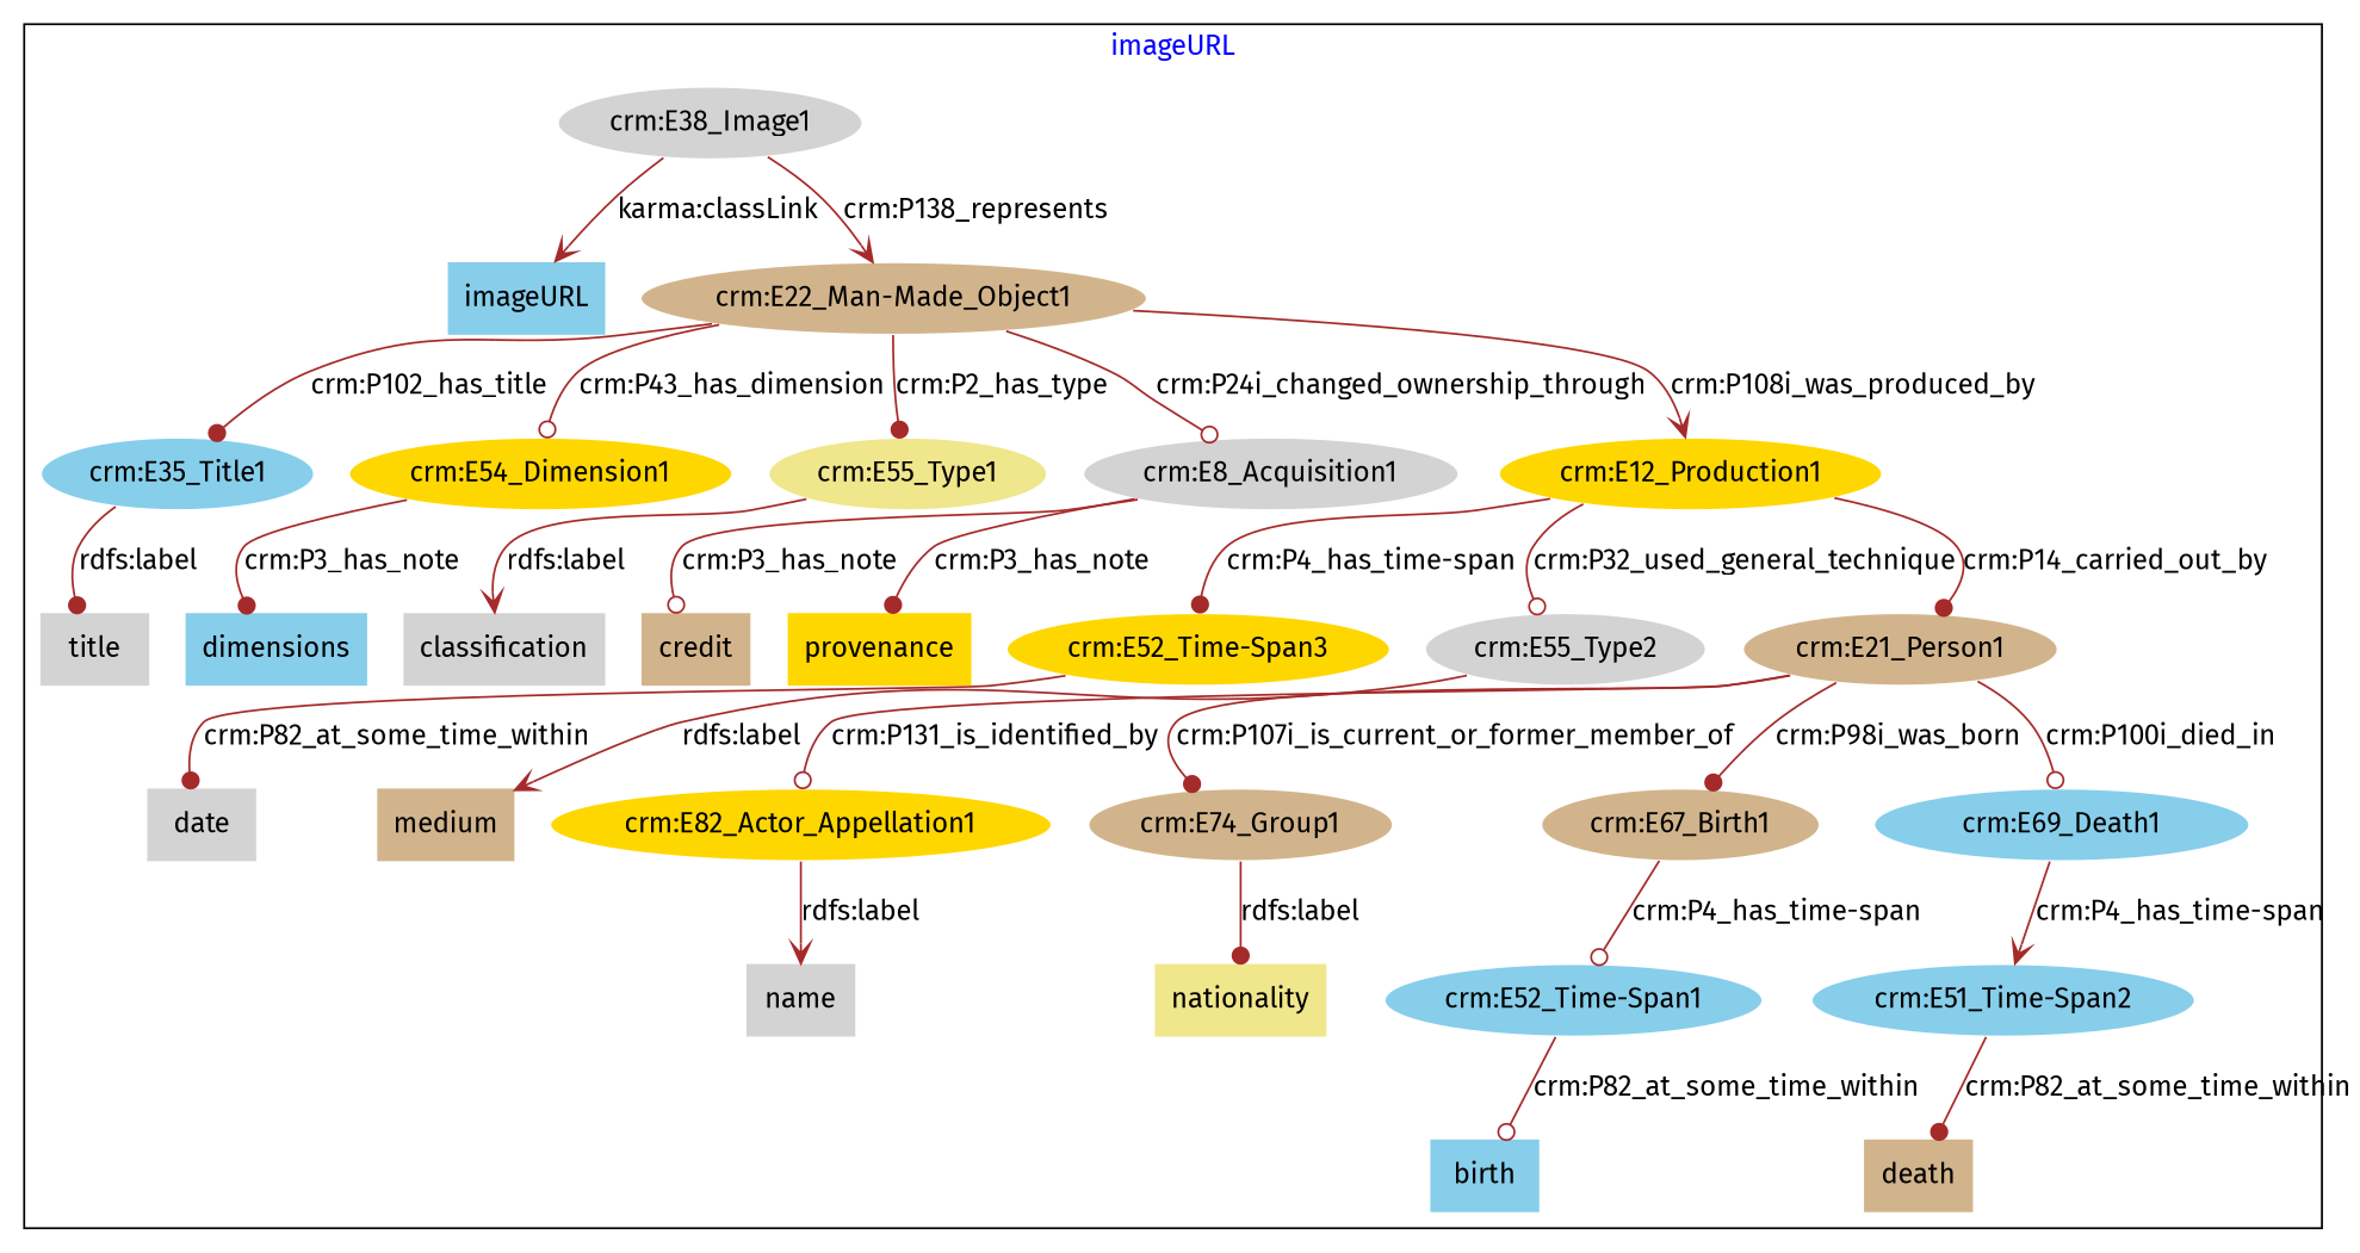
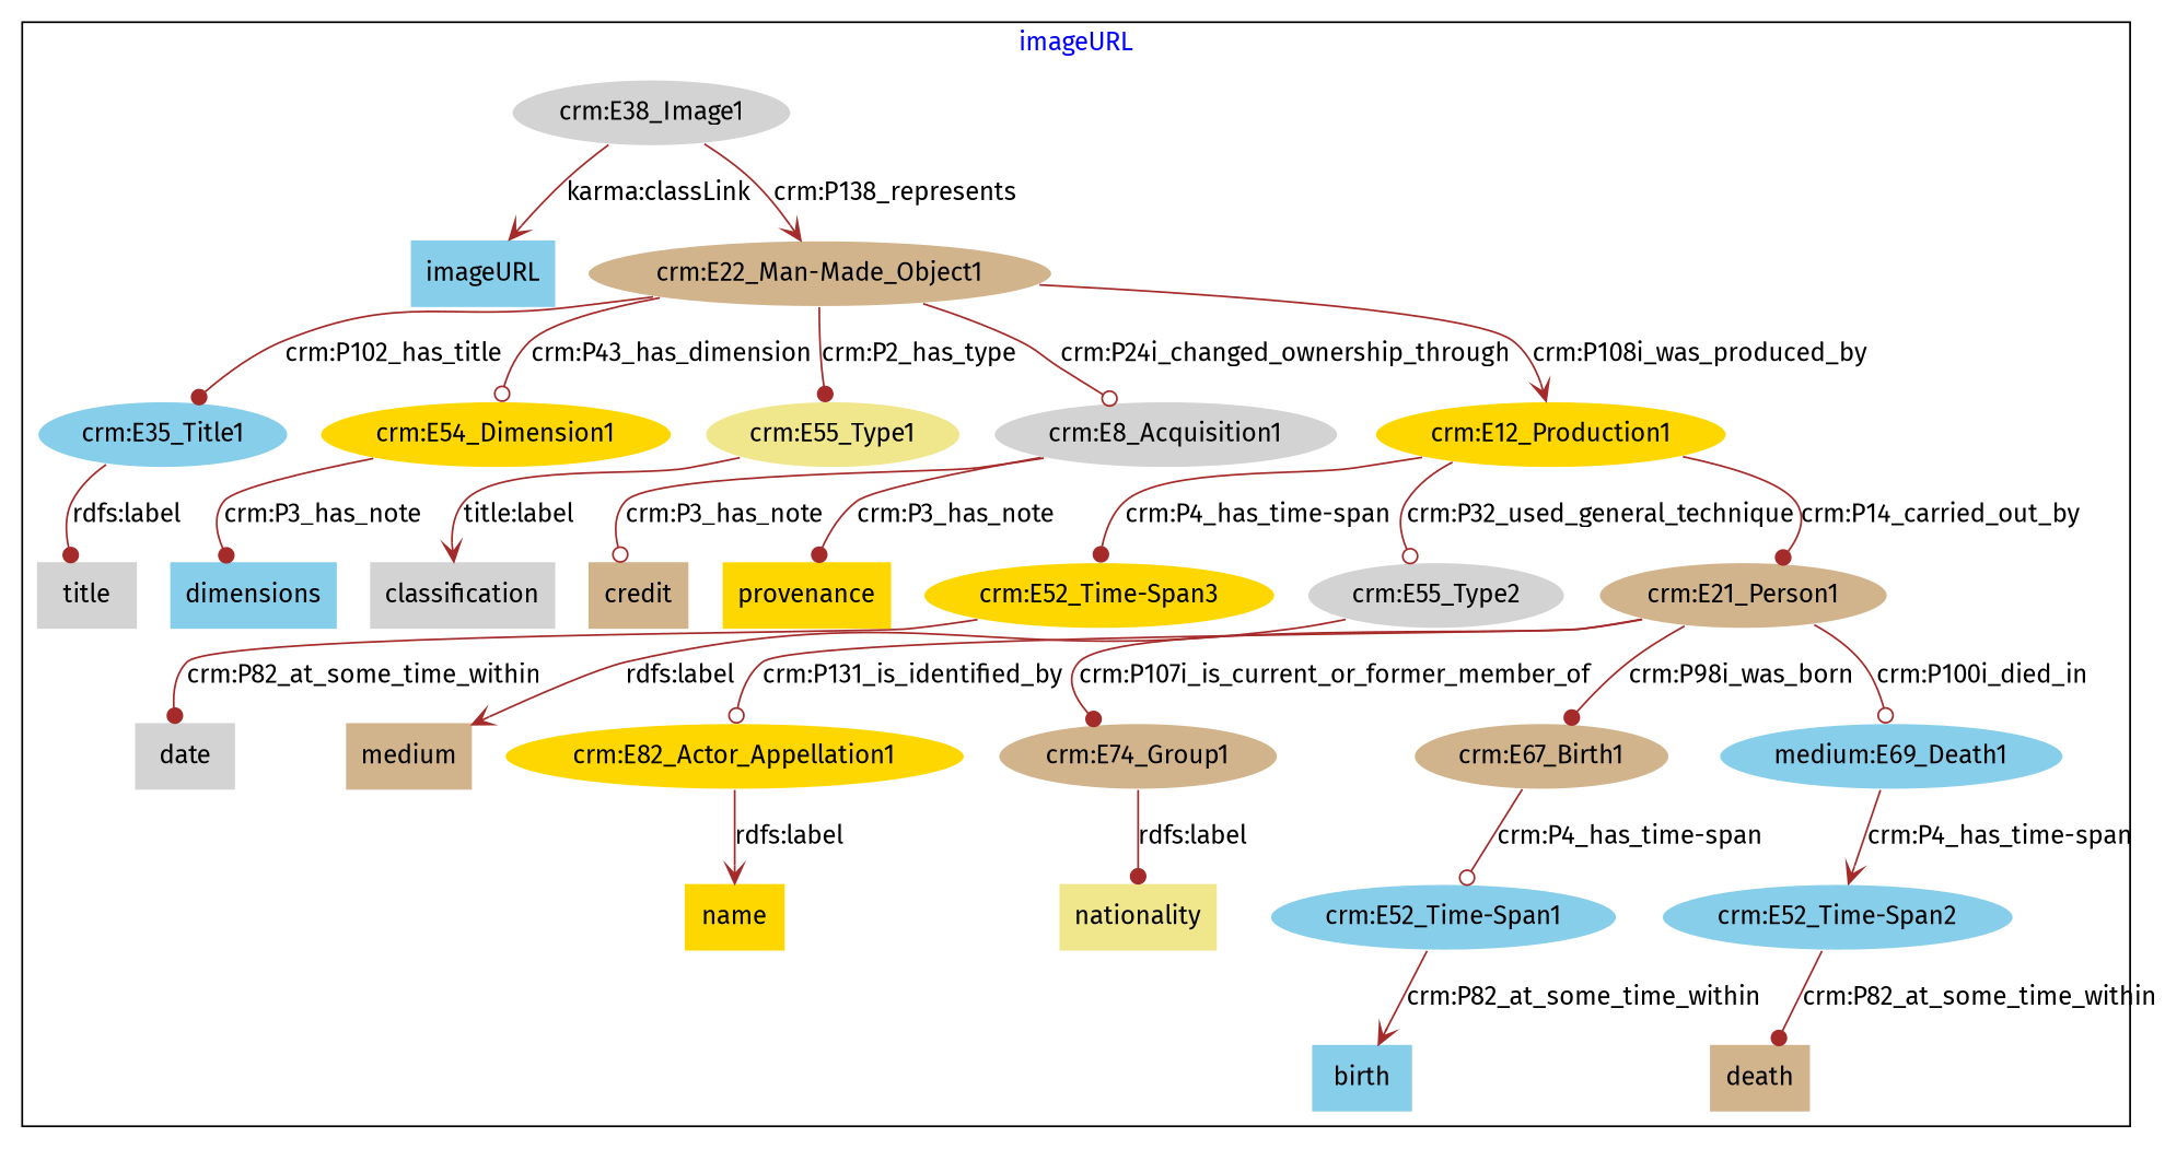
  digraph {
    fontcolor=blue
    fontname="Fira Sans"
    remincross=true
    node [color=white fillcolor=lightgrey fontname="Fira Sans" style=filled]
    edge [arrowhead=dot color=brown fontcolor=black fontname="Fira Sans"]
    n1 [label="crm:E38_Image1"]
    n2 [fillcolor=skyblue label=imageURL shape=plaintext color=""]
    n3 [fillcolor=skyblue label="crm:E35_Title1"]
    n4 [label=title shape=plaintext color=""]
    n5 [fillcolor=gold label="crm:E52_Time-Span3"]
    n6 [label=date shape=plaintext color=""]
    n7 [label="crm:E55_Type2"]
    n8 [fillcolor=tan label=medium shape=plaintext color=""]
    n9 [fillcolor=gold label="crm:E54_Dimension1"]
    n10 [fillcolor=skyblue label=dimensions shape=plaintext color=""]
    n11 [fillcolor=khaki label="crm:E55_Type1"]
    n12 [label=classification shape=plaintext color=""]
    n13 [label="crm:E8_Acquisition1"]
    n14 [fillcolor=tan label=credit shape=plaintext color=""]
    n15 [fillcolor=gold label=provenance shape=plaintext color=""]
    n16 [fillcolor=gold label="crm:E82_Actor_Appellation1"]
-   n17 [label=name shape=plaintext color=""]
+   n17 [fillcolor=gold label=name shape=plaintext color=""]
    n18 [fillcolor=tan label="crm:E74_Group1"]
    n19 [fillcolor=khaki label=nationality shape=plaintext color=""]
    n20 [fillcolor=skyblue label="crm:E52_Time-Span1"]
    n21 [fillcolor=skyblue label=birth shape=plaintext color=""]
-   n22 [fillcolor=skyblue label="crm:E51_Time-Span2"]
+   n22 [fillcolor=skyblue label="crm:E52_Time-Span2"]
    n23 [fillcolor=tan label=death shape=plaintext color=""]
    n24 [fillcolor=tan label="crm:E22_Man-Made_Object1"]
    n25 [fillcolor=gold label="crm:E12_Production1"]
    n26 [fillcolor=tan label="crm:E21_Person1"]
    n27 [fillcolor=tan label="crm:E67_Birth1"]
-   n28 [fillcolor=skyblue label="crm:E69_Death1"]
+   n28 [fillcolor=skyblue label="medium:E69_Death1"]
    subgraph cluster_1 {
      label=imageURL
      n1
      n2
      n3
      n4
      n5
      n6
      n7
      n8
      n9
      n10
      n11
      n12
      n13
      n14
      n15
      n16
      n17
      n18
      n19
      n20
      n21
      n22
      n23
      n24
      n25
      n26
      n27
      n28
    }
    n1 -> n2 [arrowhead=vee label="karma:classLink"]
    n1 -> n24 [arrowhead=vee label="crm:P138_represents"]
    n3 -> n4 [label="rdfs:label"]
    n5 -> n6 [label="crm:P82_at_some_time_within"]
    n7 -> n8 [arrowhead=vee label="rdfs:label"]
    n9 -> n10 [label="crm:P3_has_note"]
-   n11 -> n12 [arrowhead=vee label="rdfs:label"]
+   n11 -> n12 [arrowhead=vee label="title:label"]
    n13 -> n14 [arrowhead=odot label="crm:P3_has_note"]
    n13 -> n15 [label="crm:P3_has_note"]
    n16 -> n17 [arrowhead=vee label="rdfs:label"]
    n18 -> n19 [label="rdfs:label"]
-   n20 -> n21 [arrowhead=odot label="crm:P82_at_some_time_within"]
+   n20 -> n21 [arrowhead=vee label="crm:P82_at_some_time_within"]
    n22 -> n23 [label="crm:P82_at_some_time_within"]
    n24 -> n3 [label="crm:P102_has_title"]
    n24 -> n9 [arrowhead=odot label="crm:P43_has_dimension"]
    n24 -> n11 [label="crm:P2_has_type"]
    n24 -> n13 [arrowhead=odot label="crm:P24i_changed_ownership_through"]
    n24 -> n25 [arrowhead=vee label="crm:P108i_was_produced_by"]
    n25 -> n5 [label="crm:P4_has_time-span"]
    n25 -> n7 [arrowhead=odot label="crm:P32_used_general_technique"]
    n25 -> n26 [label="crm:P14_carried_out_by"]
    n26 -> n16 [arrowhead=odot label="crm:P131_is_identified_by"]
    n26 -> n18 [label="crm:P107i_is_current_or_former_member_of"]
    n26 -> n27 [label="crm:P98i_was_born"]
    n26 -> n28 [arrowhead=odot label="crm:P100i_died_in"]
    n27 -> n20 [arrowhead=odot label="crm:P4_has_time-span"]
    n28 -> n22 [arrowhead=vee label="crm:P4_has_time-span"]
  }
